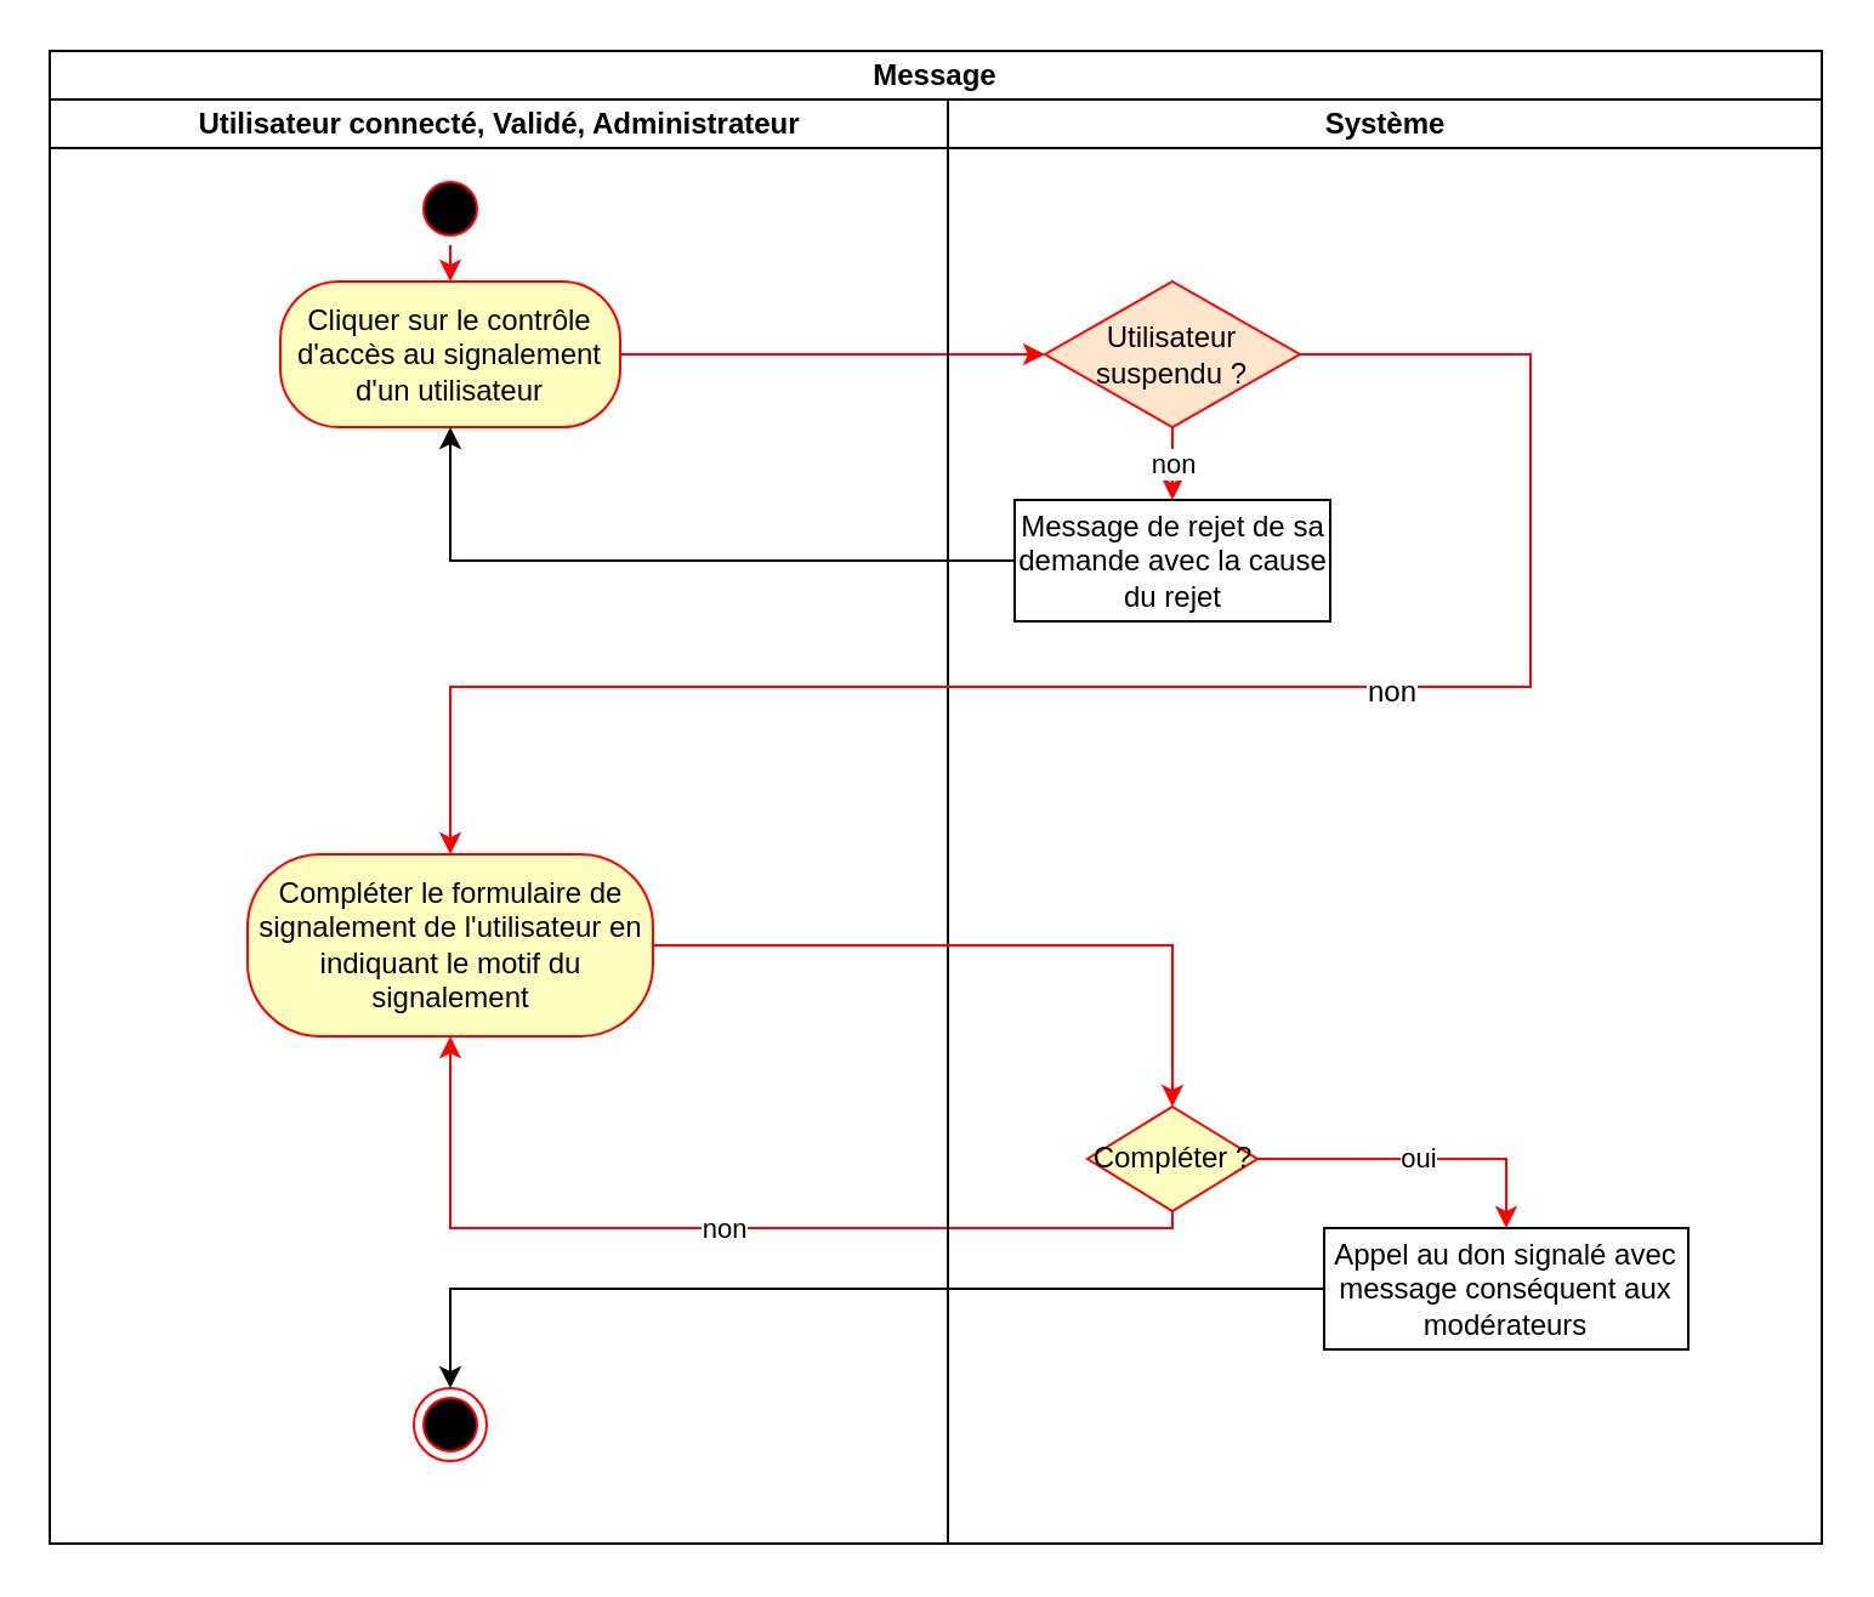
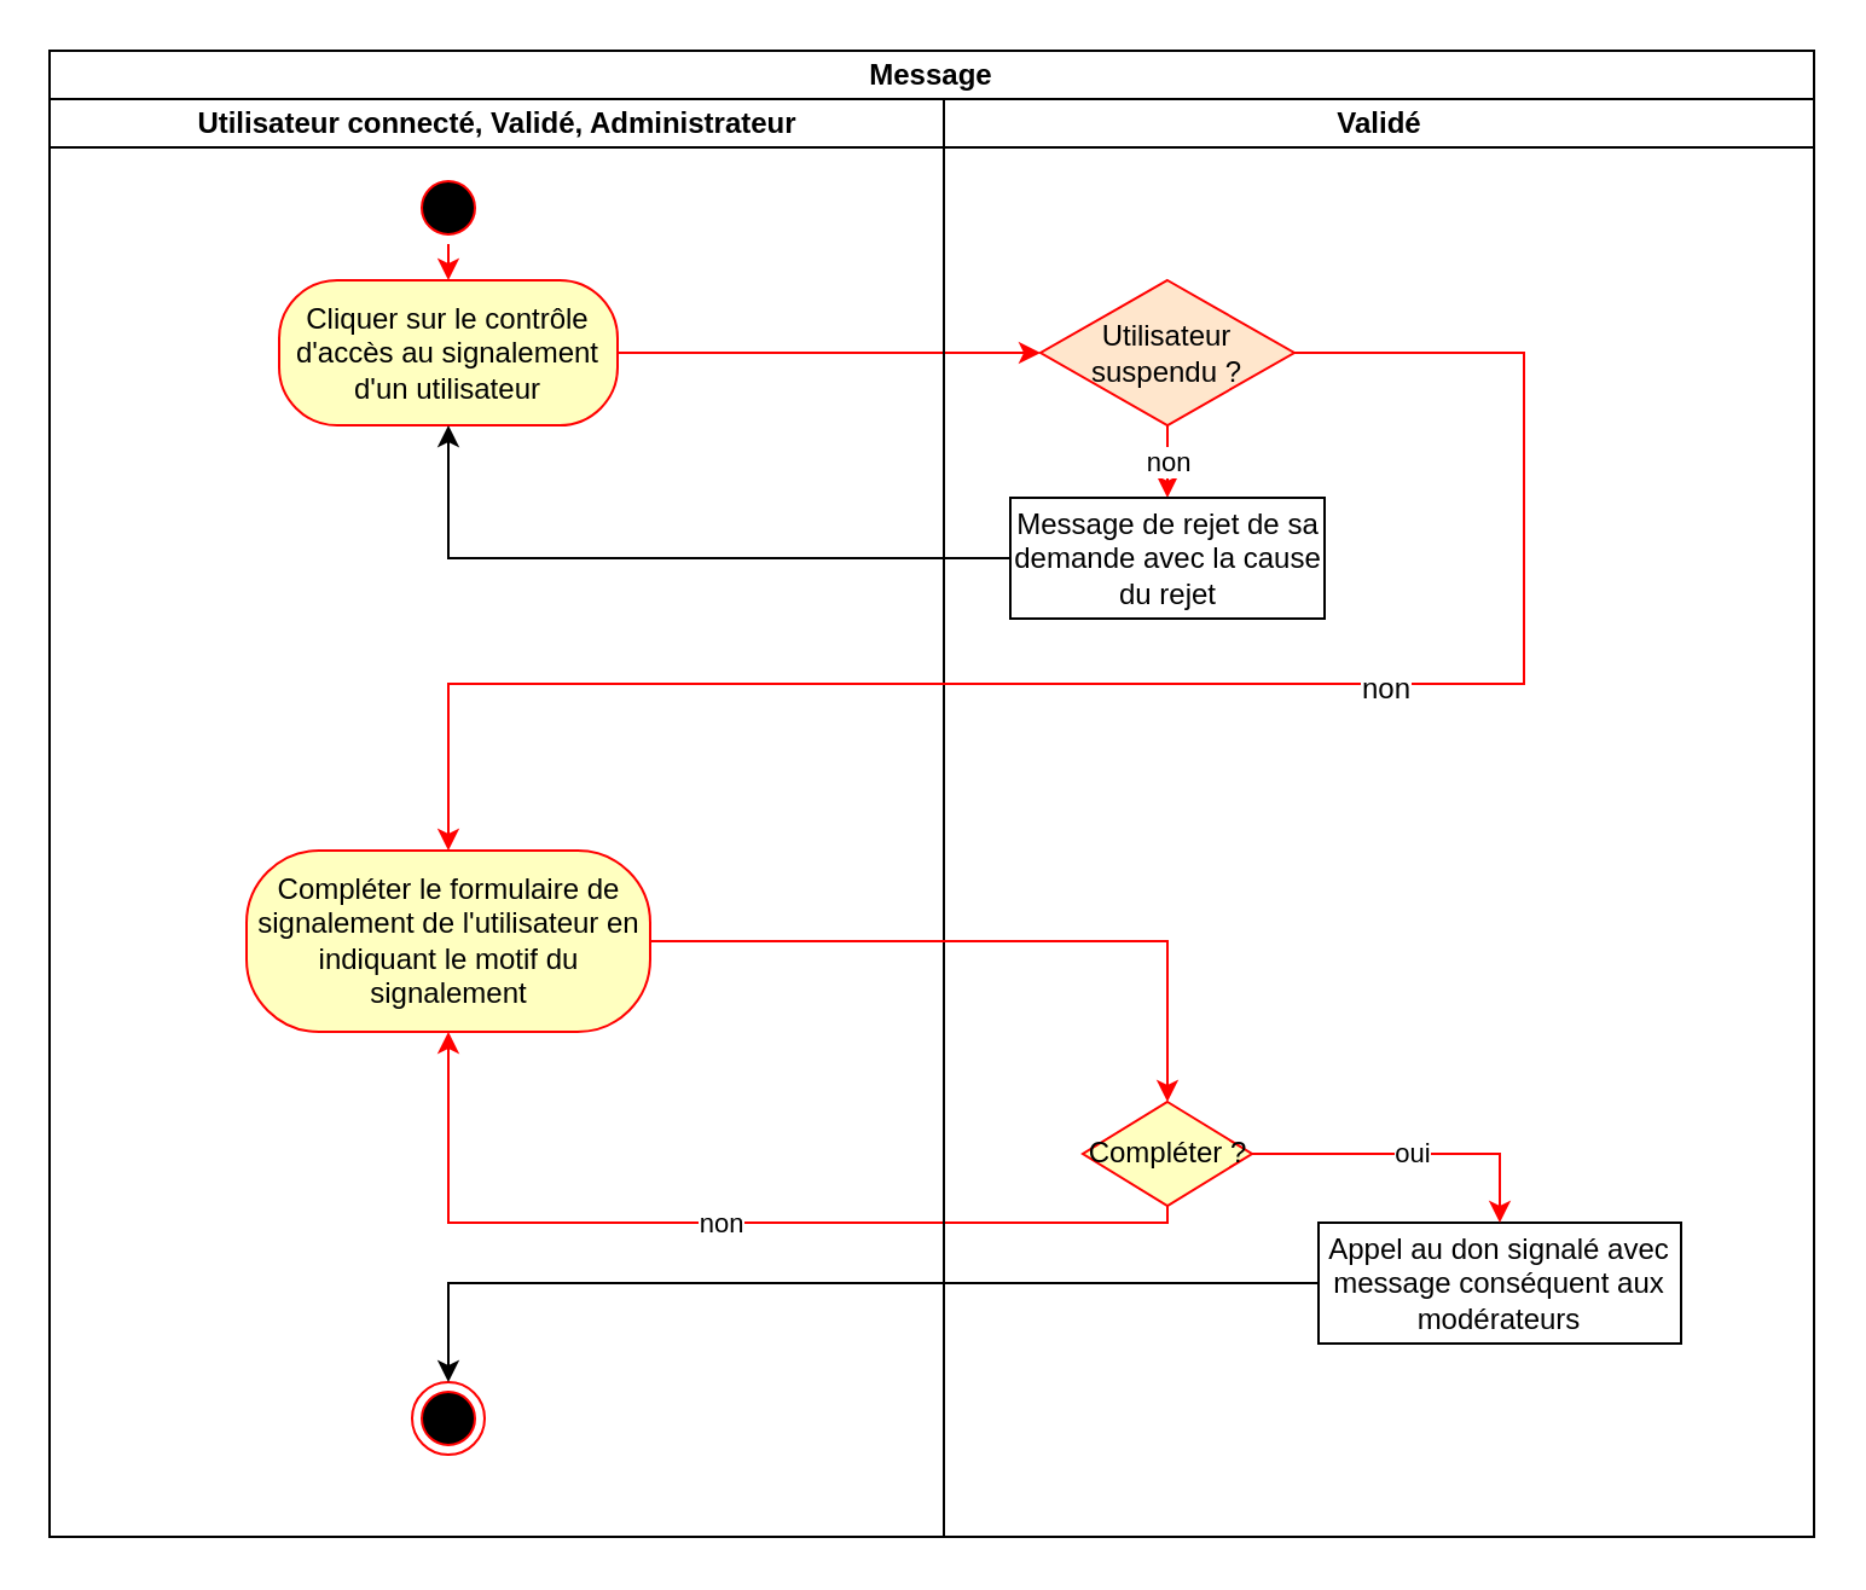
  <mxCell id="0" />
  <mxCell id="1" parent="0" />
  <mxCell id="2" value="Message" style="swimlane;html=1;childLayout=stackLayout;resizeParent=1;resizeParentMax=0;startSize=20;fontSize=12;fontColor=#000000;whiteSpace=wrap;" parent="1" vertex="1"><mxGeometry x="20" y="20.5" width="730" height="615" as="geometry"><mxRectangle x="120" y="150" width="60" height="20" as="alternateBounds" /></mxGeometry></mxCell>
  <mxCell id="3" value="Utilisateur connecté, Validé, Administrateur" style="swimlane;html=1;startSize=20;" parent="2" vertex="1"><mxGeometry y="20" width="370" height="595" as="geometry" /></mxCell>
  <mxCell id="4" value="&lt;div&gt;Cliquer sur le contrôle d'accès au signalement d'un utilisateur&lt;br&gt;&lt;/div&gt;" style="rounded=1;whiteSpace=wrap;html=1;arcSize=40;fontColor=#000000;fillColor=#ffffc0;strokeColor=#ff0000;" parent="3" vertex="1"><mxGeometry x="95" y="75" width="140" height="60" as="geometry" /></mxCell>
  <mxCell id="5" style="edgeStyle=orthogonalEdgeStyle;rounded=0;orthogonalLoop=1;jettySize=auto;html=1;exitX=0.5;exitY=1;exitDx=0;exitDy=0;entryX=0.5;entryY=0;entryDx=0;entryDy=0;strokeColor=#FF0000;" parent="3" source="6" target="4" edge="1"><mxGeometry relative="1" as="geometry" /></mxCell>
  <mxCell id="6" value="" style="ellipse;html=1;shape=startState;fillColor=#000000;strokeColor=#ff0000;fontSize=12;fontColor=#000000;" parent="3" vertex="1"><mxGeometry x="150" y="30" width="30" height="30" as="geometry" /></mxCell>
  <mxCell id="7" value="Compléter le formulaire de signalement de l'utilisateur en indiquant le motif du signalement" style="rounded=1;whiteSpace=wrap;html=1;arcSize=40;fontColor=#000000;fillColor=#ffffc0;strokeColor=#ff0000;" parent="3" vertex="1"><mxGeometry x="81.5" y="311" width="167" height="75" as="geometry" /></mxCell>
  <mxCell id="8" value="" style="ellipse;html=1;shape=endState;fillColor=#000000;strokeColor=#ff0000;fontSize=12;fontColor=#000000;" parent="3" vertex="1"><mxGeometry x="150" y="531" width="30" height="30" as="geometry" /></mxCell>
  <mxCell id="9" style="edgeStyle=orthogonalEdgeStyle;rounded=0;orthogonalLoop=1;jettySize=auto;html=1;entryX=0.5;entryY=1;entryDx=0;entryDy=0;labelBackgroundColor=#ffffff;startArrow=none;startFill=0;fontSize=12;fontColor=#000000;" parent="2" source="16" target="4" edge="1"><mxGeometry relative="1" as="geometry" /></mxCell>
  <mxCell id="10" style="edgeStyle=orthogonalEdgeStyle;rounded=0;orthogonalLoop=1;jettySize=auto;html=1;exitX=0;exitY=0.5;exitDx=0;exitDy=0;" parent="2" source="17" target="8" edge="1"><mxGeometry relative="1" as="geometry" /></mxCell>
  <mxCell id="11" value="non" style="edgeStyle=orthogonalEdgeStyle;rounded=0;orthogonalLoop=1;jettySize=auto;html=1;exitX=0.5;exitY=1;exitDx=0;exitDy=0;entryX=0.5;entryY=1;entryDx=0;entryDy=0;strokeColor=#FF0000;" parent="2" source="19" target="7" edge="1"><mxGeometry relative="1" as="geometry"><Array as="points"><mxPoint x="463" y="485" /><mxPoint x="165" y="485" /></Array></mxGeometry></mxCell>
  <mxCell id="12" style="edgeStyle=orthogonalEdgeStyle;rounded=0;orthogonalLoop=1;jettySize=auto;html=1;exitX=1;exitY=0.5;exitDx=0;exitDy=0;entryX=0;entryY=0.5;entryDx=0;entryDy=0;strokeColor=#FF0000;" parent="2" source="4" target="15" edge="1"><mxGeometry relative="1" as="geometry" /></mxCell>
- <mxCell id="13" value="Système" style="swimlane;html=1;startSize=20;" parent="2" vertex="1"><mxGeometry x="370" y="20" width="360" height="595" as="geometry"><mxRectangle x="120" y="20" width="70" height="460" as="alternateBounds" /></mxGeometry></mxCell>
+ <mxCell id="13" value="Validé" style="swimlane;html=1;startSize=20;" parent="2" vertex="1"><mxGeometry x="370" y="20" width="360" height="595" as="geometry"><mxRectangle x="120" y="20" width="70" height="460" as="alternateBounds" /></mxGeometry></mxCell>
  <mxCell id="14" value="non" style="edgeStyle=orthogonalEdgeStyle;rounded=0;orthogonalLoop=1;jettySize=auto;html=1;exitX=0.5;exitY=1;exitDx=0;exitDy=0;entryX=0.5;entryY=0;entryDx=0;entryDy=0;strokeColor=#FF0000;" parent="13" source="15" target="16" edge="1"><mxGeometry relative="1" as="geometry" /></mxCell>
  <mxCell id="15" value="Utilisateur suspendu ?" style="rhombus;whiteSpace=wrap;html=1;fillColor=#ffe6cc;strokeColor=#ff0000;fontSize=12;fontColor=#000000;" parent="13" vertex="1"><mxGeometry x="40" y="75" width="105" height="60" as="geometry" /></mxCell>
  <mxCell id="16" value="Message de rejet de sa demande avec la cause du rejet" style="html=1;fontSize=12;fontColor=#000000;whiteSpace=wrap;" parent="13" vertex="1"><mxGeometry x="27.5" y="165" width="130" height="50" as="geometry" /></mxCell>
  <mxCell id="17" value="Appel au don signalé avec message conséquent aux modérateurs" style="html=1;fontSize=12;fontColor=#000000;whiteSpace=wrap;" parent="13" vertex="1"><mxGeometry x="155" y="465" width="150" height="50" as="geometry" /></mxCell>
  <mxCell id="18" value="oui" style="edgeStyle=orthogonalEdgeStyle;rounded=0;orthogonalLoop=1;jettySize=auto;html=1;exitX=1;exitY=0.5;exitDx=0;exitDy=0;entryX=0.5;entryY=0;entryDx=0;entryDy=0;strokeColor=#FF0000;" parent="13" source="19" target="17" edge="1"><mxGeometry relative="1" as="geometry" /></mxCell>
  <mxCell id="19" value="Compléter ?" style="rhombus;whiteSpace=wrap;html=1;fillColor=#ffffc0;strokeColor=#ff0000;fontSize=12;fontColor=#000000;" parent="13" vertex="1"><mxGeometry x="57.5" y="415" width="70" height="43" as="geometry" /></mxCell>
  <mxCell id="20" style="edgeStyle=orthogonalEdgeStyle;rounded=0;orthogonalLoop=1;jettySize=auto;html=1;exitX=1;exitY=0.5;exitDx=0;exitDy=0;entryX=0.5;entryY=0;entryDx=0;entryDy=0;strokeColor=#FF0000;" parent="2" source="7" target="19" edge="1"><mxGeometry relative="1" as="geometry" /></mxCell>
  <mxCell id="21" style="edgeStyle=orthogonalEdgeStyle;rounded=0;orthogonalLoop=1;jettySize=auto;html=1;exitX=1;exitY=0.5;exitDx=0;exitDy=0;entryX=0.5;entryY=0;entryDx=0;entryDy=0;strokeColor=#FF0000;" parent="2" source="15" target="7" edge="1"><mxGeometry relative="1" as="geometry"><mxPoint x="623" y="220" as="targetPoint" /><Array as="points"><mxPoint x="610" y="125" /><mxPoint x="610" y="262" /><mxPoint x="165" y="262" /></Array></mxGeometry></mxCell>
  <mxCell id="22" value="non" style="text;html=1;resizable=0;points=[];align=center;verticalAlign=middle;labelBackgroundColor=#ffffff;" parent="21" vertex="1" connectable="0"><mxGeometry x="-0.222" y="2" relative="1" as="geometry"><mxPoint as="offset" /></mxGeometry></mxCell>
